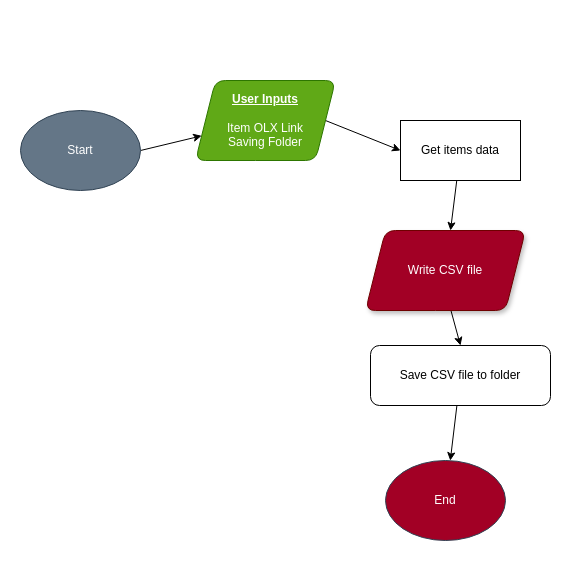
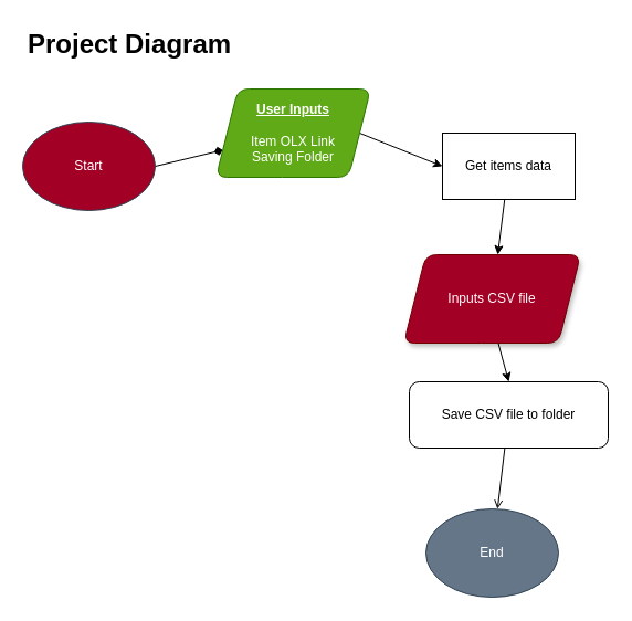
  <mxCell id="0" />
  <mxCell id="1" parent="0" />
- <mxCell id="2" style="edgeStyle=none;html=1;exitX=1;exitY=0.5;exitDx=0;exitDy=0;" edge="1" parent="1" source="3" target="5"><mxGeometry relative="1" as="geometry" /></mxCell>
- <mxCell id="3" value="Start" style="ellipse;whiteSpace=wrap;html=1;rounded=1;fillColor=#647687;fontColor=#ffffff;strokeColor=#314354;" vertex="1" parent="1"><mxGeometry x="20" y="110" width="120" height="80" as="geometry" /></mxCell>
+ <mxCell id="2" style="edgeStyle=none;html=1;exitX=1;exitY=0.5;exitDx=0;exitDy=0;endArrow=diamond;" edge="1" parent="1" source="3" target="5"><mxGeometry relative="1" as="geometry" /></mxCell>
+ <mxCell id="3" value="Start" style="ellipse;whiteSpace=wrap;html=1;rounded=1;fillColor=#a20025;fontColor=#ffffff;strokeColor=#314354;" vertex="1" parent="1"><mxGeometry x="20" y="110" width="120" height="80" as="geometry" /></mxCell>
  <mxCell id="4" style="edgeStyle=none;html=1;exitX=1;exitY=0.5;exitDx=0;exitDy=0;entryX=0;entryY=0.5;entryDx=0;entryDy=0;" edge="1" parent="1" source="5" target="9"><mxGeometry relative="1" as="geometry" /></mxCell>
  <mxCell id="5" value="&lt;b&gt;&lt;u&gt;User Inputs&lt;br&gt;&lt;/u&gt;&lt;/b&gt;&lt;br&gt;Item OLX Link&lt;br&gt;Saving Folder" style="shape=parallelogram;perimeter=parallelogramPerimeter;whiteSpace=wrap;html=1;fixedSize=1;rounded=1;fillColor=#60a917;strokeColor=#2D7600;fontColor=#ffffff;" vertex="1" parent="1"><mxGeometry x="195" y="80" width="140" height="80" as="geometry" /></mxCell>
+ <mxCell id="6" value="&lt;h1&gt;Project Diagram&lt;/h1&gt;" style="text;html=1;strokeColor=none;fillColor=none;spacing=5;spacingTop=-20;whiteSpace=wrap;overflow=hidden;rounded=0;" vertex="1" parent="1"><mxGeometry x="20" y="20" width="195" height="40" as="geometry" /></mxCell>
  <mxCell id="7" style="edgeStyle=none;html=1;exitX=0.5;exitY=1;exitDx=0;exitDy=0;entryX=0.5;entryY=0;entryDx=0;entryDy=0;" edge="1" parent="1" target="11"><mxGeometry relative="1" as="geometry"><mxPoint x="445" y="290" as="sourcePoint" /></mxGeometry></mxCell>
  <mxCell id="8" value="" style="edgeStyle=none;html=1;" edge="1" parent="1" source="9" target="13"><mxGeometry relative="1" as="geometry" /></mxCell>
  <mxCell id="9" value="Get items data" style="rounded=0;whiteSpace=wrap;html=1;" vertex="1" parent="1"><mxGeometry x="400" y="120" width="120" height="60" as="geometry" /></mxCell>
- <mxCell id="10" value="" style="edgeStyle=none;html=1;" edge="1" parent="1" source="11" target="12"><mxGeometry relative="1" as="geometry" /></mxCell>
+ <mxCell id="10" value="" style="edgeStyle=none;html=1;endArrow=open;" edge="1" parent="1" source="11" target="12"><mxGeometry relative="1" as="geometry" /></mxCell>
  <mxCell id="11" value="Save CSV file to folder" style="rounded=1;whiteSpace=wrap;html=1;" vertex="1" parent="1"><mxGeometry x="370" y="345" width="180" height="60" as="geometry" /></mxCell>
- <mxCell id="12" value="End" style="ellipse;whiteSpace=wrap;html=1;fillColor=#a20025;fontColor=#ffffff;strokeColor=#314354;" vertex="1" parent="1"><mxGeometry x="385" y="460" width="120" height="80" as="geometry" /></mxCell>
- <mxCell id="13" value="Write CSV file" style="shape=parallelogram;perimeter=parallelogramPerimeter;whiteSpace=wrap;html=1;fixedSize=1;rounded=1;shadow=1;fillColor=#a20025;fontColor=#ffffff;strokeColor=#6F0000;" vertex="1" parent="1"><mxGeometry x="365" y="230" width="160" height="80" as="geometry" /></mxCell>
+ <mxCell id="12" value="End" style="ellipse;whiteSpace=wrap;html=1;fillColor=#647687;fontColor=#ffffff;strokeColor=#314354;" vertex="1" parent="1"><mxGeometry x="385" y="460" width="120" height="80" as="geometry" /></mxCell>
+ <mxCell id="13" value="Inputs CSV file" style="shape=parallelogram;perimeter=parallelogramPerimeter;whiteSpace=wrap;html=1;fixedSize=1;rounded=1;shadow=1;fillColor=#a20025;fontColor=#ffffff;strokeColor=#6F0000;" vertex="1" parent="1"><mxGeometry x="365" y="230" width="160" height="80" as="geometry" /></mxCell>
